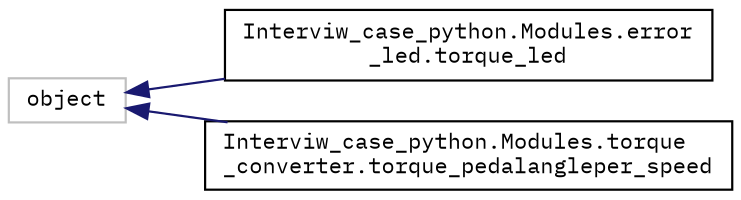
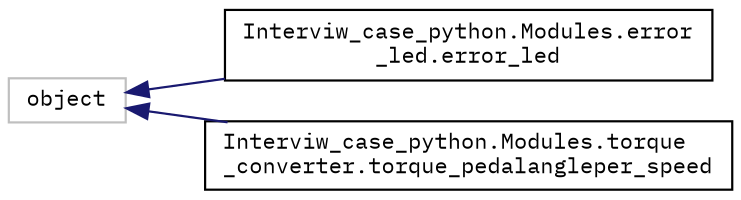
  digraph {
    fontname="IBM Plex Mono"
    rankdir=LR
    node [color=black fillcolor=white fontname="IBM Plex Mono" fontsize=10 shape=record style=filled]
    edge [color=midnightblue dir=back fontname="IBM Plex Mono" fontsize=10 labelfontname=Helvetica labelfontsize=10 style=solid]
    n1 [color=grey75 height=0.2 label=object width=0.4]
-   n2 [height=0.2 label="Interviw_case_python.Modules.error\l_led.torque_led" width=0.4]
+   n2 [height=0.2 label="Interviw_case_python.Modules.error\l_led.error_led" width=0.4]
    n3 [height=0.2 label="Interviw_case_python.Modules.torque\l_converter.torque_pedalangleper_speed" width=0.4]
    n1 -> n2
    n1 -> n3
  }
